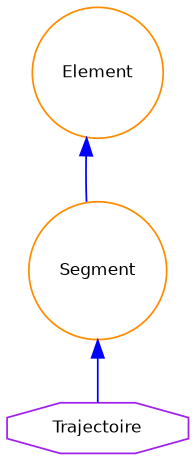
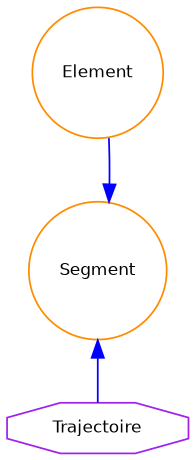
  digraph {
    rankdir=TB
    node [color=darkorange fillcolor=white fontname=Helvetica fontsize=10 shape=circle style=filled]
    edge [color=blue dir=back fontname=Helvetica fontsize=10 labelfontname=Helvetica labelfontsize=10 style=solid]
    n1 [height=0.2 label=Element width=0.4]
    n2 [height=0.2 label=Segment width=0.4]
    n3 [color=purple height=0.2 label=Trajectoire shape=octagon width=0.4]
-   n1 -> n2
+   n2 -> n1
    n2 -> n3
  }
